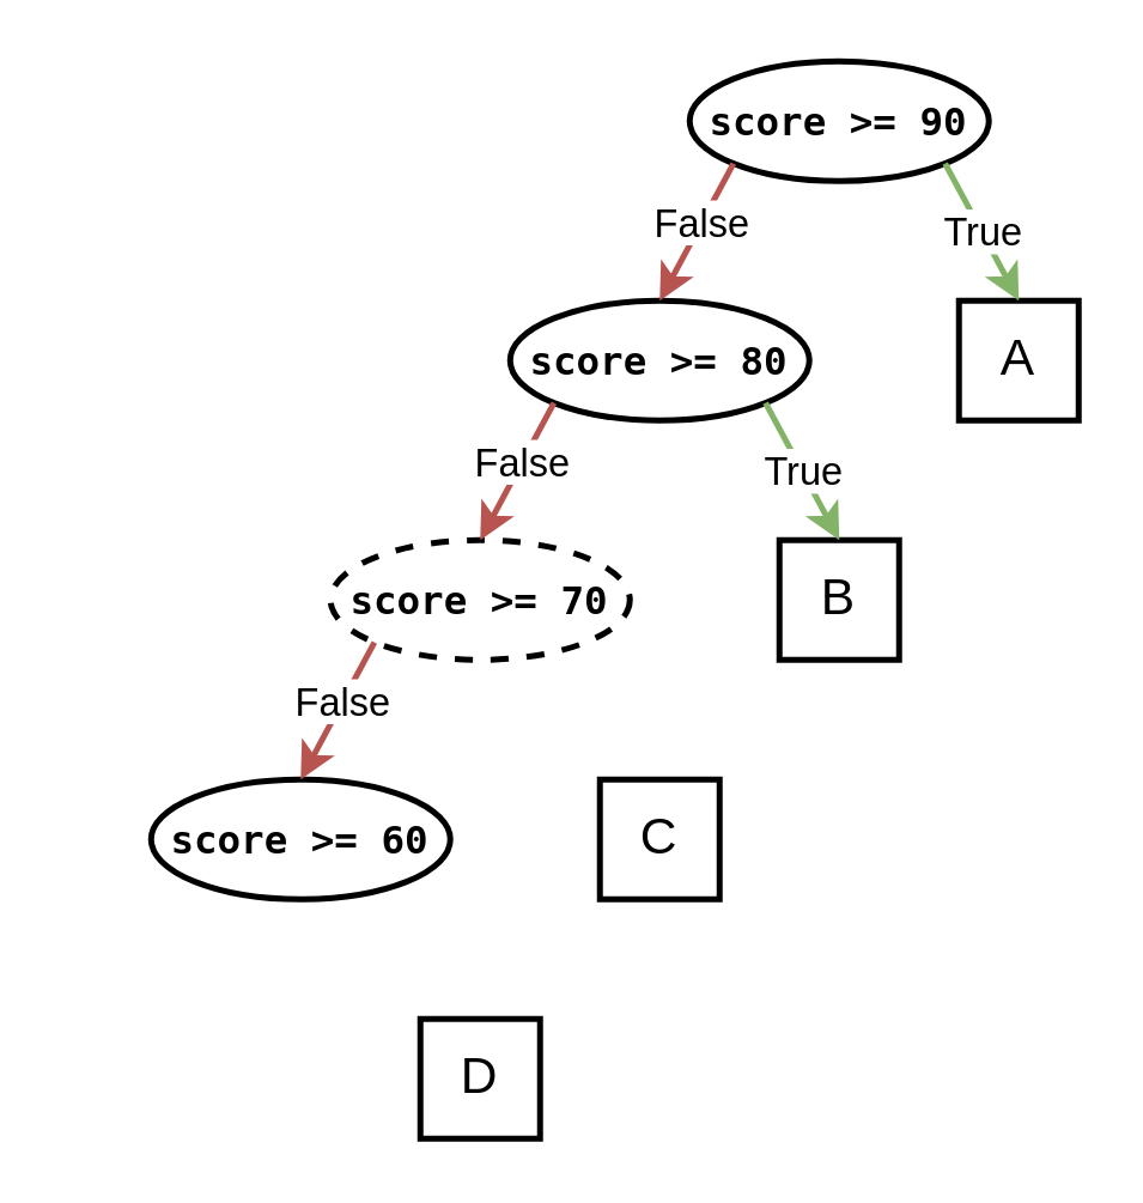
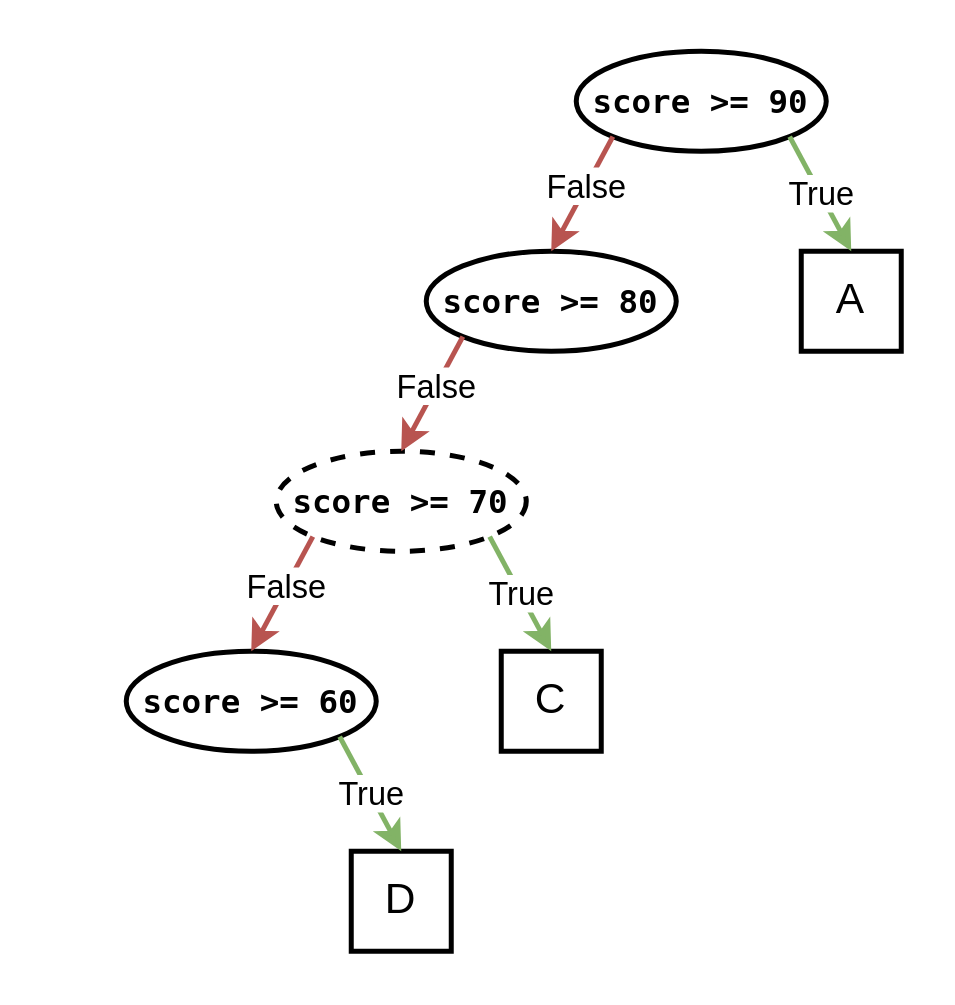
  <mxCell id="0" />
  <mxCell id="1" parent="0" />
  <mxCell id="2" value="" style="group" vertex="1" connectable="0" parent="1"><mxGeometry x="20" y="20" width="340" height="360" as="geometry" /></mxCell>
  <mxCell id="3" value="" style="group" vertex="1" connectable="0" parent="2"><mxGeometry x="170" width="160" height="40" as="geometry" /></mxCell>
  <mxCell id="4" value="&lt;pre style=&quot;font-size: 13px;&quot;&gt;&lt;b style=&quot;font-size: 13px;&quot;&gt;score &amp;gt;= 90&lt;/b&gt;&lt;/pre&gt;" style="ellipse;whiteSpace=wrap;html=1;fontSize=13;strokeWidth=2;" vertex="1" parent="3"><mxGeometry x="40" width="100" height="40" as="geometry" /></mxCell>
  <mxCell id="5" value="" style="group" vertex="1" connectable="0" parent="2"><mxGeometry x="110" y="80" width="160" height="40" as="geometry" /></mxCell>
  <mxCell id="6" value="&lt;pre style=&quot;font-size: 13px;&quot;&gt;&lt;b style=&quot;font-size: 13px;&quot;&gt;score &amp;gt;= 80&lt;/b&gt;&lt;/pre&gt;" style="ellipse;whiteSpace=wrap;html=1;fontSize=13;strokeWidth=2;" vertex="1" parent="5"><mxGeometry x="40" width="100" height="40" as="geometry" /></mxCell>
  <mxCell id="7" value="" style="group" vertex="1" connectable="0" parent="2"><mxGeometry x="50" y="160" width="160" height="40" as="geometry" /></mxCell>
  <mxCell id="8" value="&lt;pre style=&quot;font-size: 13px;&quot;&gt;&lt;b style=&quot;font-size: 13px;&quot;&gt;score &amp;gt;= 70&lt;/b&gt;&lt;/pre&gt;" style="ellipse;whiteSpace=wrap;html=1;fontSize=13;strokeWidth=2;dashed=1;" vertex="1" parent="7"><mxGeometry x="40" width="100" height="40" as="geometry" /></mxCell>
  <mxCell id="9" value="" style="group" vertex="1" connectable="0" parent="2"><mxGeometry x="50" y="230" width="170" height="50" as="geometry" /></mxCell>
  <mxCell id="10" style="rounded=0;orthogonalLoop=1;jettySize=auto;html=1;exitX=0;exitY=1;exitDx=0;exitDy=0;fontSize=13;strokeWidth=2;" edge="1" parent="9" source="11"><mxGeometry relative="1" as="geometry"><mxPoint y="30" as="targetPoint" /></mxGeometry></mxCell>
  <mxCell id="11" value="&lt;pre style=&quot;font-size: 13px;&quot;&gt;&lt;b style=&quot;font-size: 13px;&quot;&gt;score &amp;gt;= 60&lt;/b&gt;&lt;/pre&gt;" style="ellipse;whiteSpace=wrap;html=1;fontSize=13;strokeWidth=2;" vertex="1" parent="9"><mxGeometry x="-20" y="10" width="100" height="40" as="geometry" /></mxCell>
  <mxCell id="12" value="&lt;font style=&quot;font-size: 17px;&quot;&gt;C&lt;/font&gt;" style="whiteSpace=wrap;html=1;aspect=fixed;strokeWidth=2;fontSize=13;" vertex="1" parent="9"><mxGeometry x="130" y="10" width="40" height="40" as="geometry" /></mxCell>
  <mxCell id="13" value="&lt;font style=&quot;font-size: 17px;&quot;&gt;A&lt;/font&gt;" style="whiteSpace=wrap;html=1;aspect=fixed;strokeWidth=2;fontSize=13;" vertex="1" parent="2"><mxGeometry x="300" y="80" width="40" height="40" as="geometry" /></mxCell>
- <mxCell id="14" value="&lt;font style=&quot;font-size: 17px;&quot;&gt;B&lt;/font&gt;" style="whiteSpace=wrap;html=1;aspect=fixed;strokeWidth=2;fontSize=13;" vertex="1" parent="2"><mxGeometry x="240" y="160" width="40" height="40" as="geometry" /></mxCell>
  <mxCell id="15" value="&lt;font style=&quot;font-size: 17px;&quot;&gt;D&lt;/font&gt;" style="whiteSpace=wrap;html=1;aspect=fixed;strokeWidth=2;fontSize=13;" vertex="1" parent="2"><mxGeometry x="120" y="320" width="40" height="40" as="geometry" /></mxCell>
  <mxCell id="16" value="True" style="edgeStyle=none;rounded=0;orthogonalLoop=1;jettySize=auto;html=1;exitX=1;exitY=1;exitDx=0;exitDy=0;fontSize=13;strokeWidth=2;entryX=0.5;entryY=0;entryDx=0;entryDy=0;fillColor=#d5e8d4;strokeColor=#82b366;" edge="1" parent="2" source="4" target="13"><mxGeometry relative="1" as="geometry"><mxPoint x="340" y="34" as="targetPoint" /></mxGeometry></mxCell>
  <mxCell id="17" style="rounded=0;orthogonalLoop=1;jettySize=auto;html=1;exitX=0;exitY=1;exitDx=0;exitDy=0;fontSize=13;strokeWidth=2;entryX=0.5;entryY=0;entryDx=0;entryDy=0;fillColor=#f8cecc;strokeColor=#b85450;" edge="1" parent="2" source="6" target="8"><mxGeometry relative="1" as="geometry"><mxPoint x="130" y="110" as="targetPoint" /></mxGeometry></mxCell>
  <mxCell id="18" value="False" style="edgeLabel;html=1;align=center;verticalAlign=middle;resizable=0;points=[];fontSize=13;" vertex="1" connectable="0" parent="17"><mxGeometry x="-0.167" y="-1" relative="1" as="geometry"><mxPoint as="offset" /></mxGeometry></mxCell>
- <mxCell id="19" value="True" style="edgeStyle=none;rounded=0;orthogonalLoop=1;jettySize=auto;html=1;exitX=1;exitY=1;exitDx=0;exitDy=0;fontSize=13;strokeWidth=2;entryX=0.5;entryY=0;entryDx=0;entryDy=0;fillColor=#d5e8d4;strokeColor=#82b366;" edge="1" parent="2" source="6" target="14"><mxGeometry relative="1" as="geometry"><mxPoint x="290" y="114" as="targetPoint" /></mxGeometry></mxCell>
  <mxCell id="20" style="rounded=0;orthogonalLoop=1;jettySize=auto;html=1;exitX=0;exitY=1;exitDx=0;exitDy=0;fontSize=13;strokeWidth=2;entryX=0.5;entryY=0;entryDx=0;entryDy=0;fillColor=#f8cecc;strokeColor=#b85450;" edge="1" parent="2" source="4" target="6"><mxGeometry relative="1" as="geometry"><mxPoint x="170" y="30" as="targetPoint" /></mxGeometry></mxCell>
  <mxCell id="21" value="False" style="edgeLabel;html=1;align=center;verticalAlign=middle;resizable=0;points=[];fontSize=13;" vertex="1" connectable="0" parent="20"><mxGeometry x="-0.167" y="-1" relative="1" as="geometry"><mxPoint as="offset" /></mxGeometry></mxCell>
+ <mxCell id="22" value="True" style="edgeStyle=none;rounded=0;orthogonalLoop=1;jettySize=auto;html=1;exitX=1;exitY=1;exitDx=0;exitDy=0;fontSize=13;strokeWidth=2;entryX=0.5;entryY=0;entryDx=0;entryDy=0;fillColor=#d5e8d4;strokeColor=#82b366;" edge="1" parent="2" source="8" target="12"><mxGeometry relative="1" as="geometry"><mxPoint x="210" y="194" as="targetPoint" /></mxGeometry></mxCell>
  <mxCell id="23" style="rounded=0;orthogonalLoop=1;jettySize=auto;html=1;exitX=0;exitY=1;exitDx=0;exitDy=0;fontSize=13;strokeWidth=2;entryX=0.5;entryY=0;entryDx=0;entryDy=0;fillColor=#f8cecc;strokeColor=#b85450;" edge="1" parent="2" source="8" target="11"><mxGeometry relative="1" as="geometry"><mxPoint x="50" y="190" as="targetPoint" /></mxGeometry></mxCell>
  <mxCell id="24" value="False" style="edgeLabel;html=1;align=center;verticalAlign=middle;resizable=0;points=[];fontSize=13;" vertex="1" connectable="0" parent="23"><mxGeometry x="-0.167" y="-1" relative="1" as="geometry"><mxPoint as="offset" /></mxGeometry></mxCell>
+ <mxCell id="25" value="True" style="edgeStyle=none;rounded=0;orthogonalLoop=1;jettySize=auto;html=1;exitX=1;exitY=1;exitDx=0;exitDy=0;fontSize=13;strokeWidth=2;entryX=0.5;entryY=0;entryDx=0;entryDy=0;fillColor=#d5e8d4;strokeColor=#82b366;" edge="1" parent="2" source="11" target="15"><mxGeometry relative="1" as="geometry"><mxPoint x="110" y="310" as="targetPoint" /></mxGeometry></mxCell>
